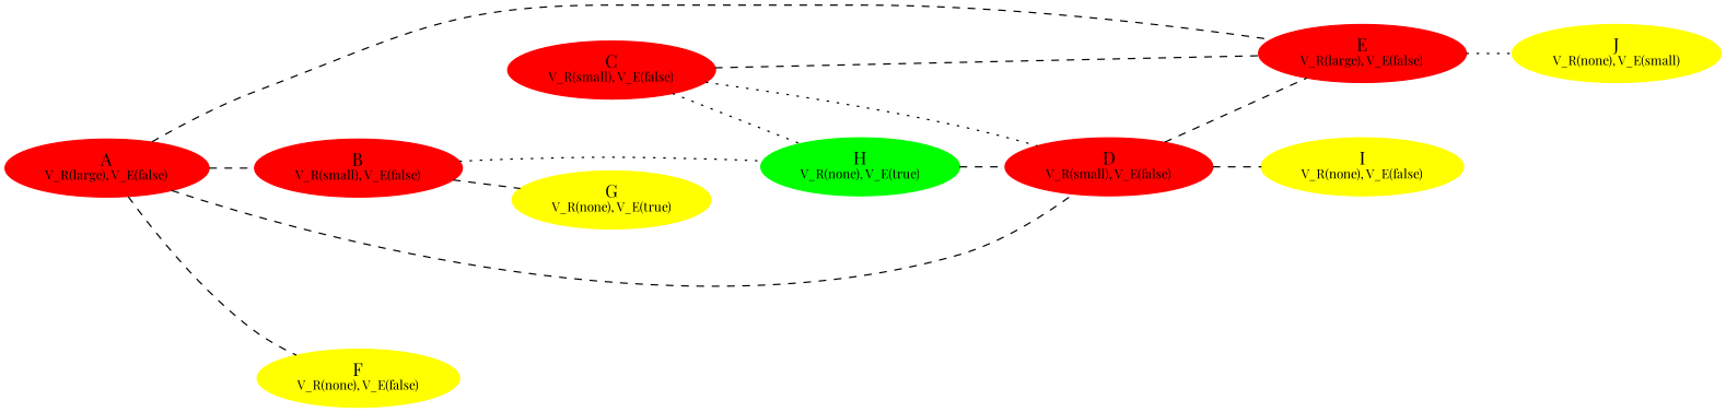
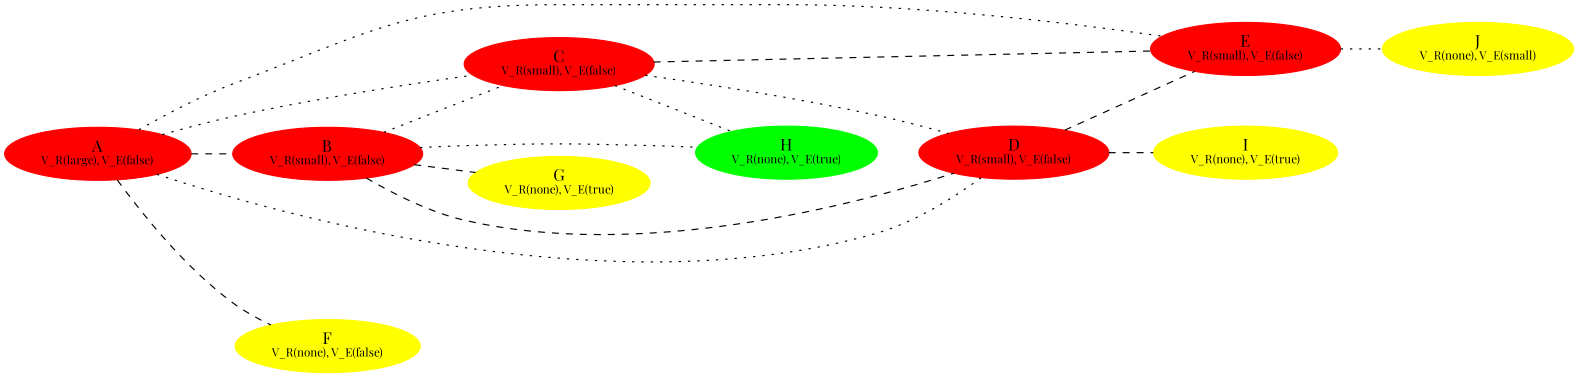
  graph {
    fontname="Playfair Display"
    rankdir=LR
    node [color=red fontname="Playfair Display" style=filled]
    edge [fontname="Playfair Display" style=dashed]
    n1 [label=<A<BR /><FONT POINT-SIZE="10">V_R(large), V_E(false)</FONT>>]
    n2 [label=<B<BR /><FONT POINT-SIZE="10">V_R(small), V_E(false)</FONT>>]
    n3 [label=<C<BR /><FONT POINT-SIZE="10">V_R(small), V_E(false)</FONT>>]
    n4 [label=<D<BR /><FONT POINT-SIZE="10">V_R(small), V_E(false)</FONT>>]
-   n5 [label=<E<BR /><FONT POINT-SIZE="10">V_R(large), V_E(false)</FONT>>]
+   n5 [label=<E<BR /><FONT POINT-SIZE="10">V_R(small), V_E(false)</FONT>>]
    n6 [color=yellow label=<F<BR /><FONT POINT-SIZE="10">V_R(none), V_E(false)</FONT>>]
    n7 [color=yellow label=<G<BR /><FONT POINT-SIZE="10">V_R(none), V_E(true)</FONT>>]
    n8 [color=green label=<H<BR /><FONT POINT-SIZE="10">V_R(none), V_E(true)</FONT>>]
-   n9 [color=yellow label=<I<BR /><FONT POINT-SIZE="10">V_R(none), V_E(false)</FONT>>]
+   n9 [color=yellow label=<I<BR /><FONT POINT-SIZE="10">V_R(none), V_E(true)</FONT>>]
    n10 [color=yellow label=<J<BR /><FONT POINT-SIZE="10">V_R(none), V_E(small)</FONT>>]
    n1 -- n2
-   n1 -- n4
-   n1 -- n5
+   n1 -- n3 [style=dotted]
+   n1 -- n4 [style=dotted]
+   n1 -- n5 [style=dotted]
    n1 -- n6
-   n8 -- n4
+   n2 -- n3 [style=dotted]
+   n2 -- n4
    n2 -- n7
    n2 -- n8 [style=dotted]
    n3 -- n4 [style=dotted]
    n3 -- n5
    n3 -- n8 [style=dotted]
    n4 -- n5
    n4 -- n9
    n5 -- n10 [style=dotted]
  }
